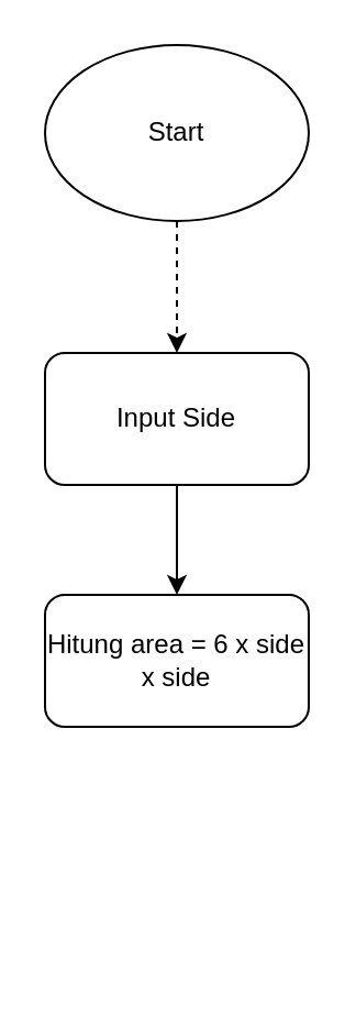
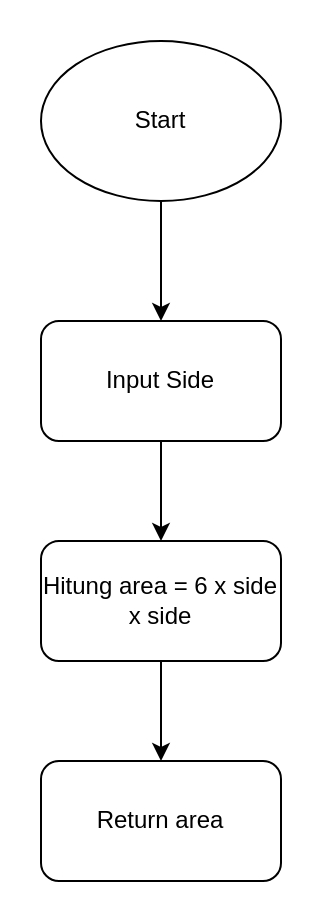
  <mxCell id="0" />
  <mxCell id="1" parent="0" />
  <mxCell id="2" value="Start" style="ellipse;whiteSpace=wrap;html=1;" vertex="1" parent="1"><mxGeometry x="20" y="20" width="120" height="80" as="geometry" /></mxCell>
  <mxCell id="3" value="Input Side" style="rounded=1;whiteSpace=wrap;html=1;" vertex="1" parent="1"><mxGeometry x="20" y="160" width="120" height="60" as="geometry" /></mxCell>
  <mxCell id="4" value="Hitung area = 6 x side x side" style="rounded=1;whiteSpace=wrap;html=1;" vertex="1" parent="1"><mxGeometry x="20" y="270" width="120" height="60" as="geometry" /></mxCell>
- <mxCell id="6" value="" style="endArrow=classic;html=1;rounded=0;entryX=0.5;entryY=0;entryDx=0;entryDy=0;exitX=0.5;exitY=1;exitDx=0;exitDy=0;dashed=1;" edge="1" parent="1" source="2" target="3"><mxGeometry width="50" height="50" relative="1" as="geometry"><mxPoint x="20" y="260" as="sourcePoint" /><mxPoint x="70" y="210" as="targetPoint" /></mxGeometry></mxCell>
+ <mxCell id="5" value="Return area" style="rounded=1;whiteSpace=wrap;html=1;" vertex="1" parent="1"><mxGeometry x="20" y="380" width="120" height="60" as="geometry" /></mxCell>
+ <mxCell id="6" value="" style="endArrow=classic;html=1;rounded=0;entryX=0.5;entryY=0;entryDx=0;entryDy=0;exitX=0.5;exitY=1;exitDx=0;exitDy=0;" edge="1" parent="1" source="2" target="3"><mxGeometry width="50" height="50" relative="1" as="geometry"><mxPoint x="20" y="260" as="sourcePoint" /><mxPoint x="70" y="210" as="targetPoint" /></mxGeometry></mxCell>
  <mxCell id="7" value="" style="endArrow=classic;html=1;rounded=0;entryX=0.5;entryY=0;entryDx=0;entryDy=0;" edge="1" parent="1" target="4"><mxGeometry width="50" height="50" relative="1" as="geometry"><mxPoint x="80" y="220" as="sourcePoint" /><mxPoint x="110" y="260" as="targetPoint" /><Array as="points"><mxPoint x="80" y="260" /></Array></mxGeometry></mxCell>
+ <mxCell id="8" value="" style="endArrow=classic;html=1;rounded=0;exitX=0.5;exitY=1;exitDx=0;exitDy=0;" edge="1" parent="1" source="4" target="5"><mxGeometry width="50" height="50" relative="1" as="geometry"><mxPoint x="90" y="230" as="sourcePoint" /><mxPoint x="90" y="280" as="targetPoint" /><Array as="points" /></mxGeometry></mxCell>
